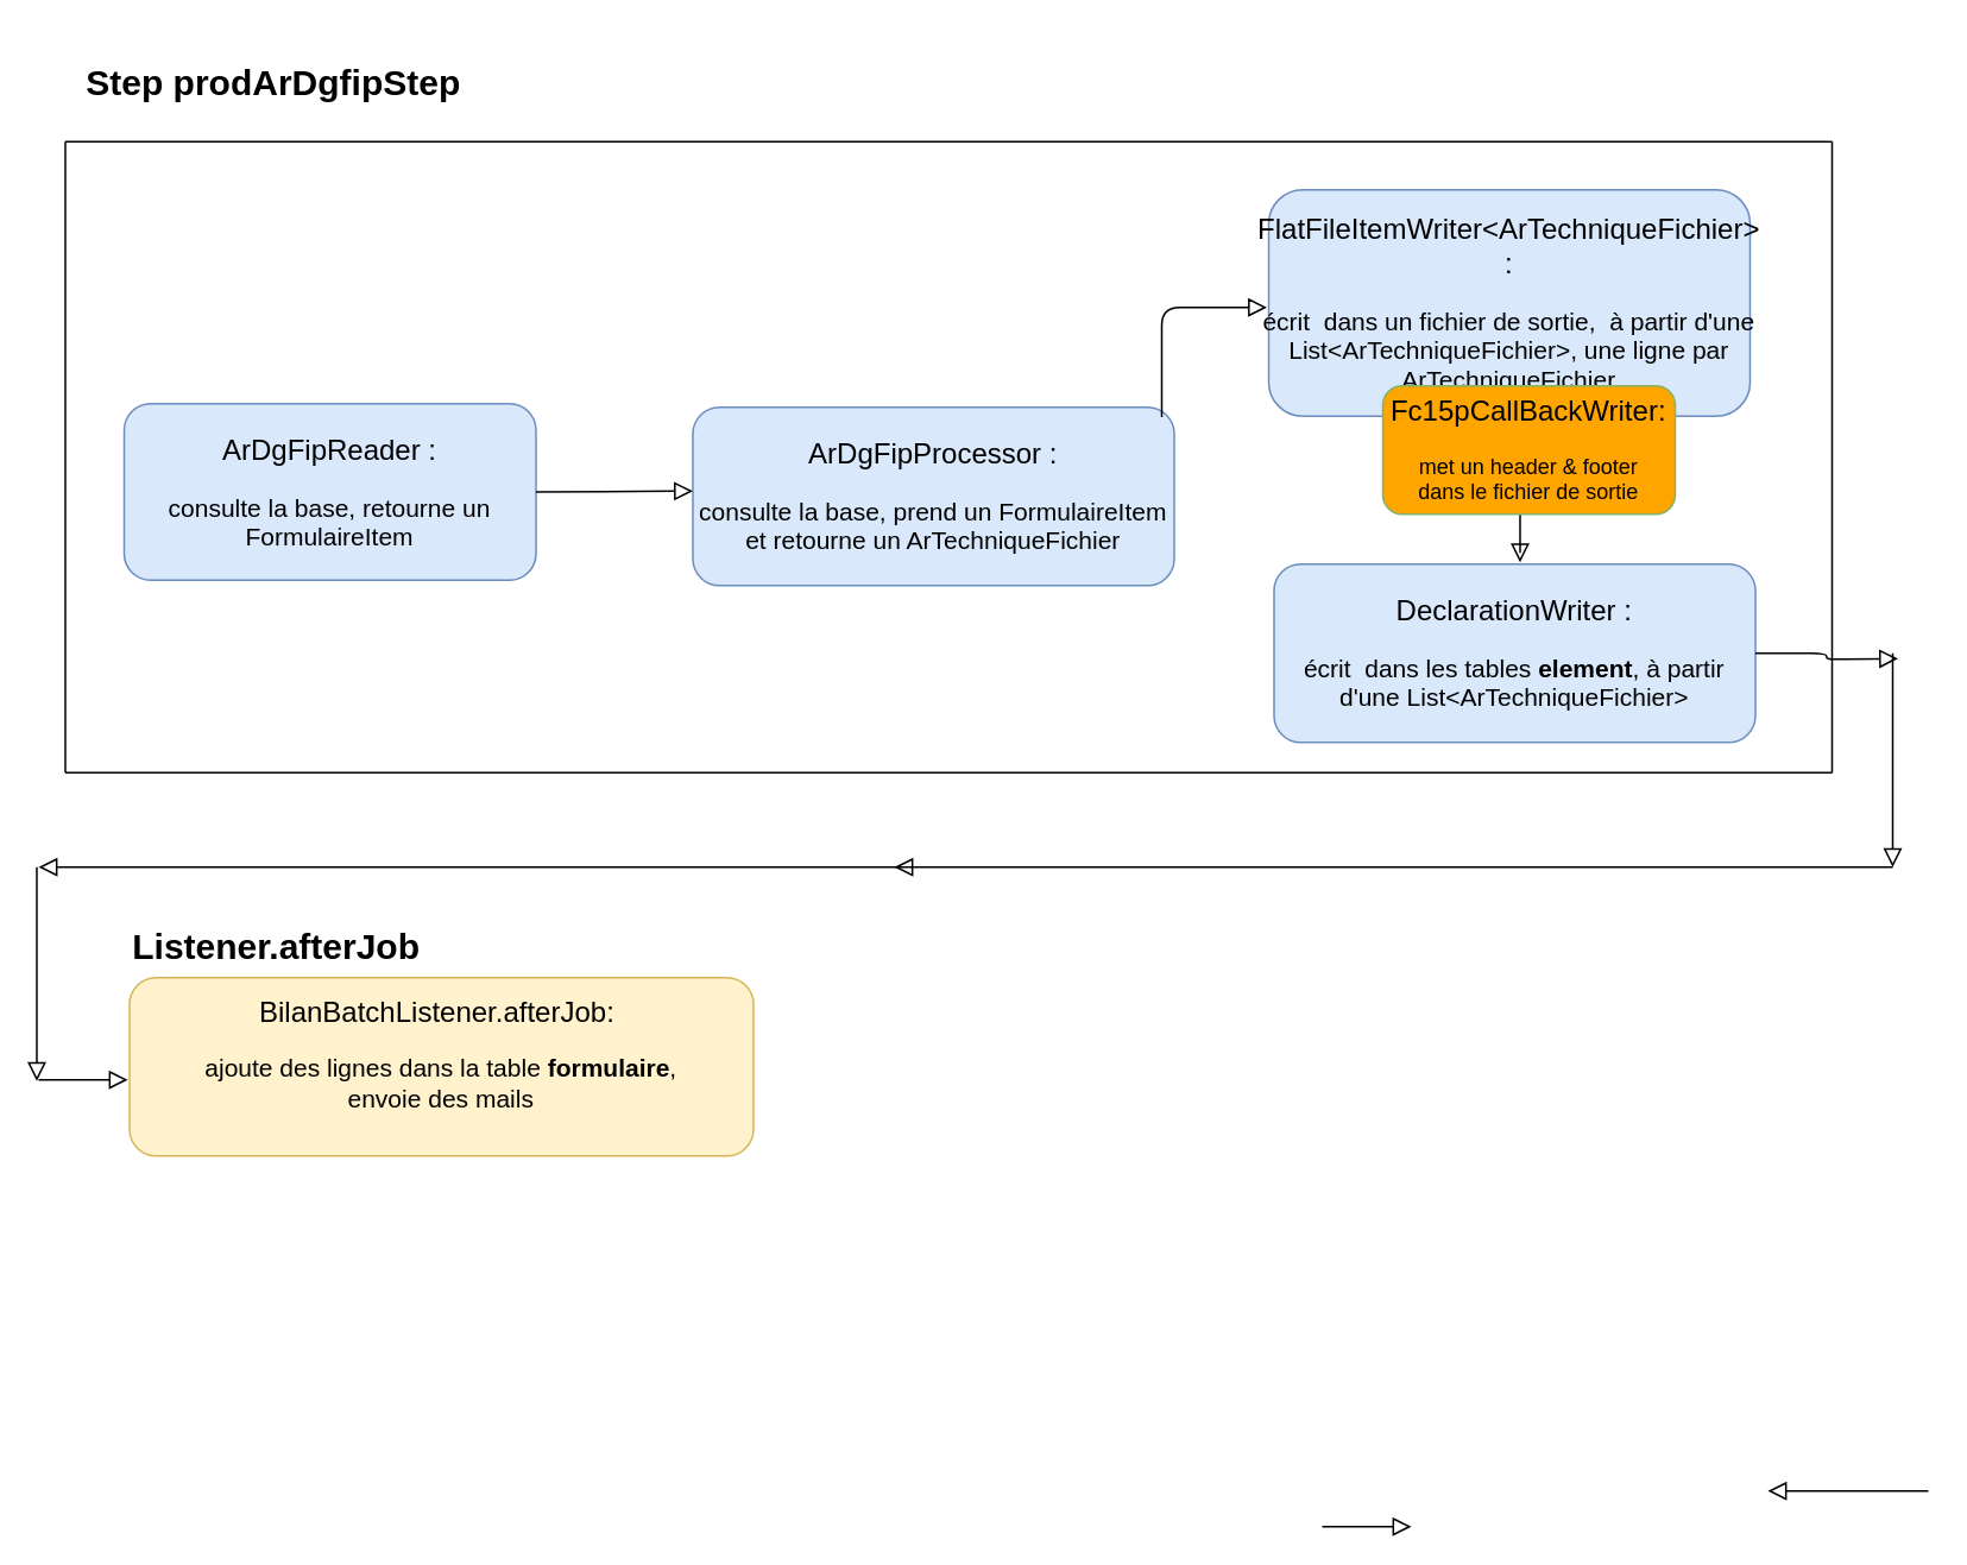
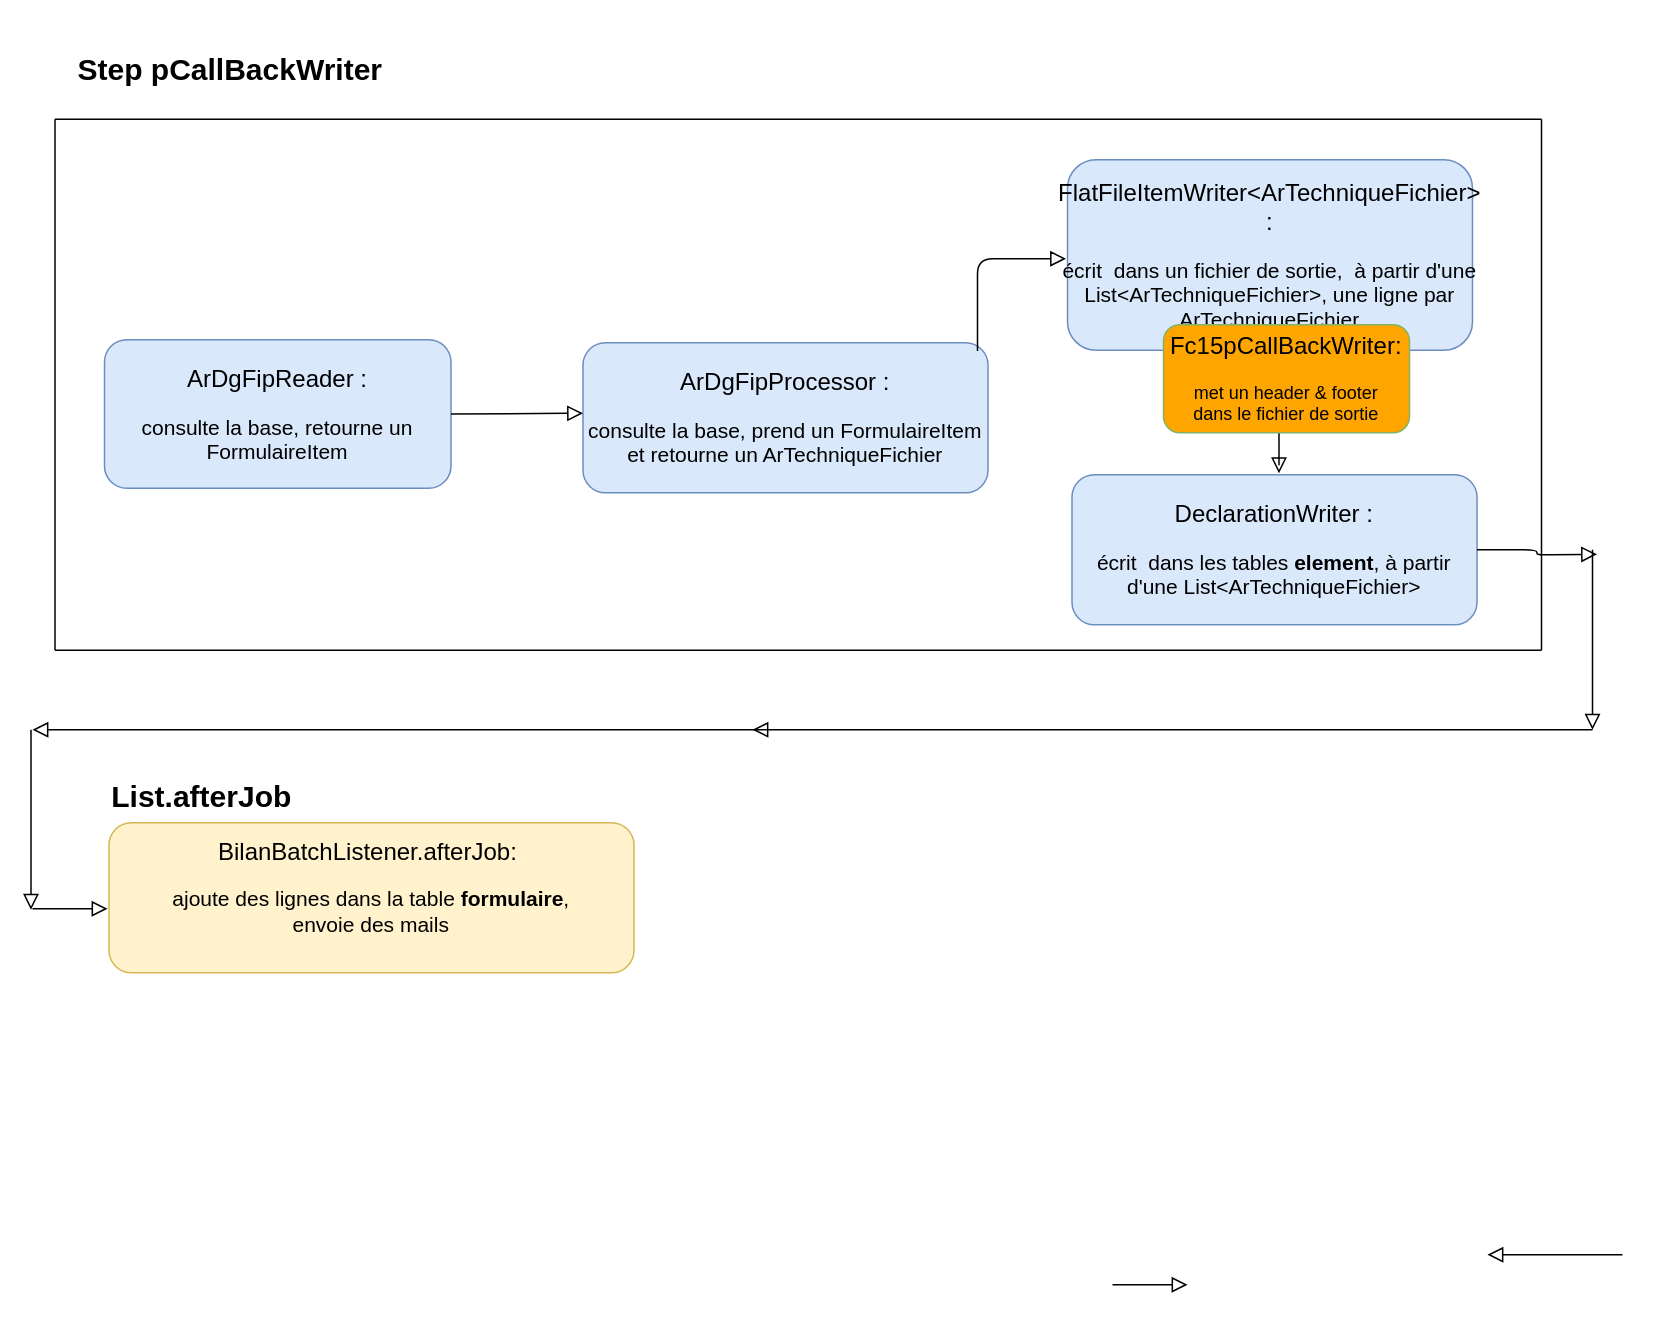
  <mxCell id="0" />
  <mxCell id="1" parent="0" />
  <mxCell id="2" value="&lt;font style=&quot;font-size: 16px;&quot;&gt;BilanBatchListener.afterJob:&amp;nbsp;&lt;/font&gt; &lt;div&gt;&lt;br&gt;&lt;/div&gt;&lt;font style=&quot;font-size: 14px;&quot;&gt;ajoute des lignes dans la table &lt;b&gt;formulaire&lt;/b&gt;, &lt;br&gt;envoie des mails&lt;/font&gt;&lt;div&gt;&lt;br/&gt;&lt;/div&gt;" style="rounded=1;whiteSpace=wrap;html=1;fontSize=12;glass=0;strokeWidth=1;shadow=0;fillColor=#fff2cc;strokeColor=#d6b656;" parent="1" vertex="1"><mxGeometry x="72" y="548" width="350" height="100" as="geometry" /></mxCell>
- <mxCell id="3" value="&lt;font size=&quot;1&quot;&gt;&lt;b style=&quot;font-size: 20px;&quot;&gt;Listener.afterJob&lt;/b&gt;&lt;/font&gt;" style="text;whiteSpace=wrap;html=1;rounded=1;" parent="1" vertex="1"><mxGeometry x="72" y="512" width="210" height="50" as="geometry" /></mxCell>
+ <mxCell id="3" value="&lt;font size=&quot;1&quot;&gt;&lt;b style=&quot;font-size: 20px;&quot;&gt;List.afterJob&lt;/b&gt;&lt;/font&gt;" style="text;whiteSpace=wrap;html=1;rounded=1;" parent="1" vertex="1"><mxGeometry x="72" y="512" width="210" height="50" as="geometry" /></mxCell>
  <mxCell id="4" value="&lt;font style=&quot;font-size: 16px;&quot;&gt;ArDgFipReader :&lt;/font&gt; &lt;div&gt;&lt;br&gt;&lt;/div&gt;&lt;font style=&quot;font-size: 14px;&quot;&gt;consulte la base, retourne un FormulaireItem&lt;/font&gt;" style="rounded=1;whiteSpace=wrap;html=1;fontSize=12;glass=0;strokeWidth=1;shadow=0;fillColor=#dae8fc;strokeColor=#6c8ebf;" parent="1" vertex="1"><mxGeometry x="69" y="226" width="231" height="99" as="geometry" /></mxCell>
  <mxCell id="5" value="&lt;font style=&quot;font-size: 16px;&quot;&gt;ArDgFipProcessor :&lt;/font&gt; &lt;div&gt;&lt;br&gt;&lt;/div&gt;&lt;font style=&quot;font-size: 14px;&quot;&gt;consulte la base, prend un FormulaireItem &lt;br&gt;et retourne un ArTechniqueFichier &lt;br&gt;&lt;/font&gt;" style="rounded=1;whiteSpace=wrap;html=1;fontSize=12;glass=0;strokeWidth=1;shadow=0;fillColor=#dae8fc;strokeColor=#6c8ebf;" parent="1" vertex="1"><mxGeometry x="388" y="228" width="270" height="100" as="geometry" /></mxCell>
  <mxCell id="6" value="" style="endArrow=none;html=1;rounded=1;" parent="1" edge="1"><mxGeometry width="50" height="50" relative="1" as="geometry"><mxPoint x="1027" y="433" as="sourcePoint" /><mxPoint x="1027" y="79" as="targetPoint" /></mxGeometry></mxCell>
- <mxCell id="7" value="&lt;font size=&quot;1&quot;&gt;&lt;b style=&quot;font-size: 20px;&quot;&gt;Step prodArDgfipStep&lt;br&gt;&lt;/b&gt;&lt;/font&gt;" style="text;html=1;align=center;verticalAlign=middle;whiteSpace=wrap;rounded=1;" parent="1" vertex="1"><mxGeometry x="29" y="20" width="248" height="50" as="geometry" /></mxCell>
+ <mxCell id="7" value="&lt;font size=&quot;1&quot;&gt;&lt;b style=&quot;font-size: 20px;&quot;&gt;Step pCallBackWriter&lt;br&gt;&lt;/b&gt;&lt;/font&gt;" style="text;html=1;align=center;verticalAlign=middle;whiteSpace=wrap;rounded=1;" parent="1" vertex="1"><mxGeometry x="29" y="20" width="248" height="50" as="geometry" /></mxCell>
  <mxCell id="8" value="&lt;font style=&quot;font-size: 16px;&quot;&gt;DeclarationWriter :&lt;/font&gt; &lt;div&gt;&lt;br&gt;&lt;/div&gt;&lt;font style=&quot;font-size: 14px;&quot;&gt;écrit&amp;nbsp; dans les tables &lt;b&gt;element&lt;/b&gt;, à partir d'une List&amp;lt;ArTechniqueFichier&amp;gt;&lt;/font&gt;" style="rounded=1;whiteSpace=wrap;html=1;fontSize=12;glass=0;strokeWidth=1;shadow=0;fillColor=#dae8fc;strokeColor=#6c8ebf;" parent="1" vertex="1"><mxGeometry x="714" y="316" width="270" height="100" as="geometry" /></mxCell>
  <mxCell id="9" value="" style="edgeStyle=orthogonalEdgeStyle;rounded=1;html=1;jettySize=auto;orthogonalLoop=1;fontSize=11;endArrow=block;endFill=0;endSize=8;strokeWidth=1;shadow=0;labelBackgroundColor=none;exitX=1;exitY=0.5;exitDx=0;exitDy=0;" parent="1" source="4" edge="1"><mxGeometry y="10" relative="1" as="geometry"><mxPoint as="offset" /><mxPoint x="315" y="275" as="sourcePoint" /><mxPoint x="388" y="275" as="targetPoint" /></mxGeometry></mxCell>
  <mxCell id="10" value="" style="edgeStyle=orthogonalEdgeStyle;rounded=1;html=1;jettySize=auto;orthogonalLoop=1;fontSize=11;endArrow=block;endFill=0;endSize=8;strokeWidth=1;shadow=0;labelBackgroundColor=none;" parent="1" edge="1"><mxGeometry y="10" relative="1" as="geometry"><mxPoint as="offset" /><mxPoint x="1061" y="366" as="sourcePoint" /><mxPoint x="1061" y="486" as="targetPoint" /></mxGeometry></mxCell>
  <mxCell id="11" value="" style="edgeStyle=orthogonalEdgeStyle;rounded=1;html=1;jettySize=auto;orthogonalLoop=1;fontSize=11;endArrow=block;endFill=0;endSize=8;strokeWidth=1;shadow=0;labelBackgroundColor=none;" parent="1" edge="1"><mxGeometry y="10" relative="1" as="geometry"><mxPoint as="offset" /><mxPoint x="852" y="281" as="sourcePoint" /><mxPoint x="852" y="315" as="targetPoint" /><Array as="points"><mxPoint x="852" y="312" /><mxPoint x="852" y="312" /></Array></mxGeometry></mxCell>
  <mxCell id="12" value="" style="edgeStyle=orthogonalEdgeStyle;rounded=1;html=1;jettySize=auto;orthogonalLoop=1;fontSize=11;endArrow=block;endFill=0;endSize=8;strokeWidth=1;shadow=0;labelBackgroundColor=none;" parent="1" edge="1"><mxGeometry y="10" relative="1" as="geometry"><mxPoint as="offset" /><mxPoint x="1081" y="836" as="sourcePoint" /><mxPoint x="991" y="836" as="targetPoint" /></mxGeometry></mxCell>
  <mxCell id="13" value="" style="edgeStyle=orthogonalEdgeStyle;rounded=1;html=1;jettySize=auto;orthogonalLoop=1;fontSize=11;endArrow=block;endFill=0;endSize=8;strokeWidth=1;shadow=0;labelBackgroundColor=none;" parent="1" edge="1"><mxGeometry y="10" relative="1" as="geometry"><mxPoint as="offset" /><mxPoint x="1061" y="486" as="sourcePoint" /><mxPoint x="501" y="486" as="targetPoint" /></mxGeometry></mxCell>
  <mxCell id="14" value="" style="edgeStyle=orthogonalEdgeStyle;rounded=1;html=1;jettySize=auto;orthogonalLoop=1;fontSize=11;endArrow=block;endFill=0;endSize=8;strokeWidth=1;shadow=0;labelBackgroundColor=none;" parent="1" edge="1"><mxGeometry y="10" relative="1" as="geometry"><mxPoint as="offset" /><mxPoint x="511" y="486" as="sourcePoint" /><mxPoint y="486" as="targetPoint" x="21" /></mxGeometry></mxCell>
  <mxCell id="15" value="" style="edgeStyle=orthogonalEdgeStyle;rounded=1;html=1;jettySize=auto;orthogonalLoop=1;fontSize=11;endArrow=block;endFill=0;endSize=8;strokeWidth=1;shadow=0;labelBackgroundColor=none;" parent="1" edge="1"><mxGeometry y="10" relative="1" as="geometry"><mxPoint as="offset" /><mxPoint x="20" y="486" as="sourcePoint" /><mxPoint x="20" y="606" as="targetPoint" /></mxGeometry></mxCell>
  <mxCell id="16" value="" style="edgeStyle=orthogonalEdgeStyle;rounded=1;html=1;jettySize=auto;orthogonalLoop=1;fontSize=11;endArrow=block;endFill=0;endSize=8;strokeWidth=1;shadow=0;labelBackgroundColor=none;" parent="1" edge="1"><mxGeometry y="10" relative="1" as="geometry"><mxPoint as="offset" /><mxPoint y="605.33" as="sourcePoint" x="21" /><mxPoint x="71" y="605.33" as="targetPoint" /></mxGeometry></mxCell>
  <mxCell id="17" value="" style="edgeStyle=orthogonalEdgeStyle;rounded=1;html=1;jettySize=auto;orthogonalLoop=1;fontSize=11;endArrow=block;endFill=0;endSize=8;strokeWidth=1;shadow=0;labelBackgroundColor=none;" parent="1" edge="1"><mxGeometry y="10" relative="1" as="geometry"><mxPoint as="offset" /><mxPoint x="741" y="856" as="sourcePoint" /><mxPoint x="791" y="856" as="targetPoint" /></mxGeometry></mxCell>
  <mxCell id="18" value="&lt;font style=&quot;font-size: 16px;&quot;&gt;FlatFileItemWriter&amp;lt;ArTechniqueFichier&amp;gt; :&lt;/font&gt; &lt;div&gt;&lt;br&gt;&lt;/div&gt;&lt;font style=&quot;font-size: 14px;&quot;&gt;écrit&amp;nbsp; dans un fichier de sortie,&amp;nbsp; à partir d'une List&amp;lt;ArTechniqueFichier&amp;gt;, une ligne par&lt;br&gt;ArTechniqueFichier&lt;br&gt;&lt;/font&gt;" style="rounded=1;whiteSpace=wrap;html=1;fontSize=12;glass=0;strokeWidth=1;shadow=0;fillColor=#dae8fc;strokeColor=#6c8ebf;" parent="1" vertex="1"><mxGeometry x="711" y="106" width="270" height="127" as="geometry" /></mxCell>
  <mxCell id="19" value="&lt;font style=&quot;font-size: 16px;&quot;&gt;Fc15pCallBackWriter:&lt;/font&gt; &lt;div&gt;&lt;br&gt;&lt;/div&gt;met un header &amp;amp; footer &lt;br&gt;dans le fichier de sortie " style="rounded=1;whiteSpace=wrap;html=1;fontSize=12;glass=0;strokeWidth=1;shadow=0;fillColor=orange;strokeColor=#82b366;" parent="1" vertex="1"><mxGeometry x="775" y="216" width="164" height="72" as="geometry" /></mxCell>
  <mxCell id="20" value="" style="edgeStyle=orthogonalEdgeStyle;rounded=1;html=1;jettySize=auto;orthogonalLoop=1;fontSize=11;endArrow=block;endFill=0;endSize=8;strokeWidth=1;shadow=0;labelBackgroundColor=none;exitX=1;exitY=0.5;exitDx=0;exitDy=0;" parent="1" source="8" edge="1"><mxGeometry y="10" relative="1" as="geometry"><mxPoint as="offset" /><mxPoint x="998" y="369" as="sourcePoint" /><mxPoint x="1064" y="369" as="targetPoint" /></mxGeometry></mxCell>
  <mxCell id="21" value="" style="edgeStyle=orthogonalEdgeStyle;rounded=1;html=1;jettySize=auto;orthogonalLoop=1;fontSize=11;endArrow=block;endFill=0;endSize=8;strokeWidth=1;shadow=0;labelBackgroundColor=none;" parent="1" edge="1"><mxGeometry y="10" relative="1" as="geometry"><mxPoint as="offset" /><mxPoint x="651" y="233.5" as="sourcePoint" /><mxPoint x="710" y="172" as="targetPoint" /><Array as="points"><mxPoint x="651" y="206" /><mxPoint x="651" y="206" /></Array></mxGeometry></mxCell>
  <mxCell id="22" value="" style="endArrow=none;html=1;rounded=0;" parent="1" edge="1"><mxGeometry width="50" height="50" relative="1" as="geometry"><mxPoint x="36" y="79" as="sourcePoint" /><mxPoint x="1027" y="79" as="targetPoint" /></mxGeometry></mxCell>
  <mxCell id="23" value="" style="endArrow=none;html=1;rounded=0;" parent="1" edge="1"><mxGeometry width="50" height="50" relative="1" as="geometry"><mxPoint x="36" y="433" as="sourcePoint" /><mxPoint x="1027" y="433" as="targetPoint" /></mxGeometry></mxCell>
  <mxCell id="24" value="" style="endArrow=none;html=1;rounded=1;" parent="1" edge="1"><mxGeometry width="50" height="50" relative="1" as="geometry"><mxPoint x="36" y="433" as="sourcePoint" /><mxPoint x="36" y="79" as="targetPoint" /></mxGeometry></mxCell>
